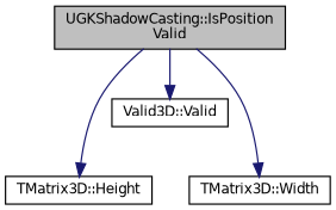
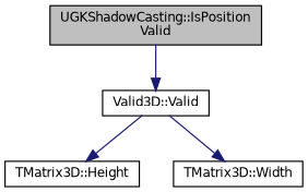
  digraph {
    rankdir=TB
    node [color=black fillcolor=white fontname=Helvetica fontsize=10 shape=record style=filled]
    edge [color=midnightblue fontname=Helvetica fontsize=10 labelfontname=Helvetica labelfontsize=10 style=solid]
    n1 [fillcolor=grey75 fontcolor=black height=0.2 label="UGKShadowCasting::IsPosition\lValid" width=0.4]
    n2 [height=0.2 label="Valid3D::Valid" width=0.4]
    n3 [height=0.2 label="TMatrix3D::Height" width=0.4]
    n4 [height=0.2 label="TMatrix3D::Width" width=0.4]
    n1 -> n2
-   n1 -> n3
-   n1 -> n4
+   n2 -> n3
+   n2 -> n4
  }
